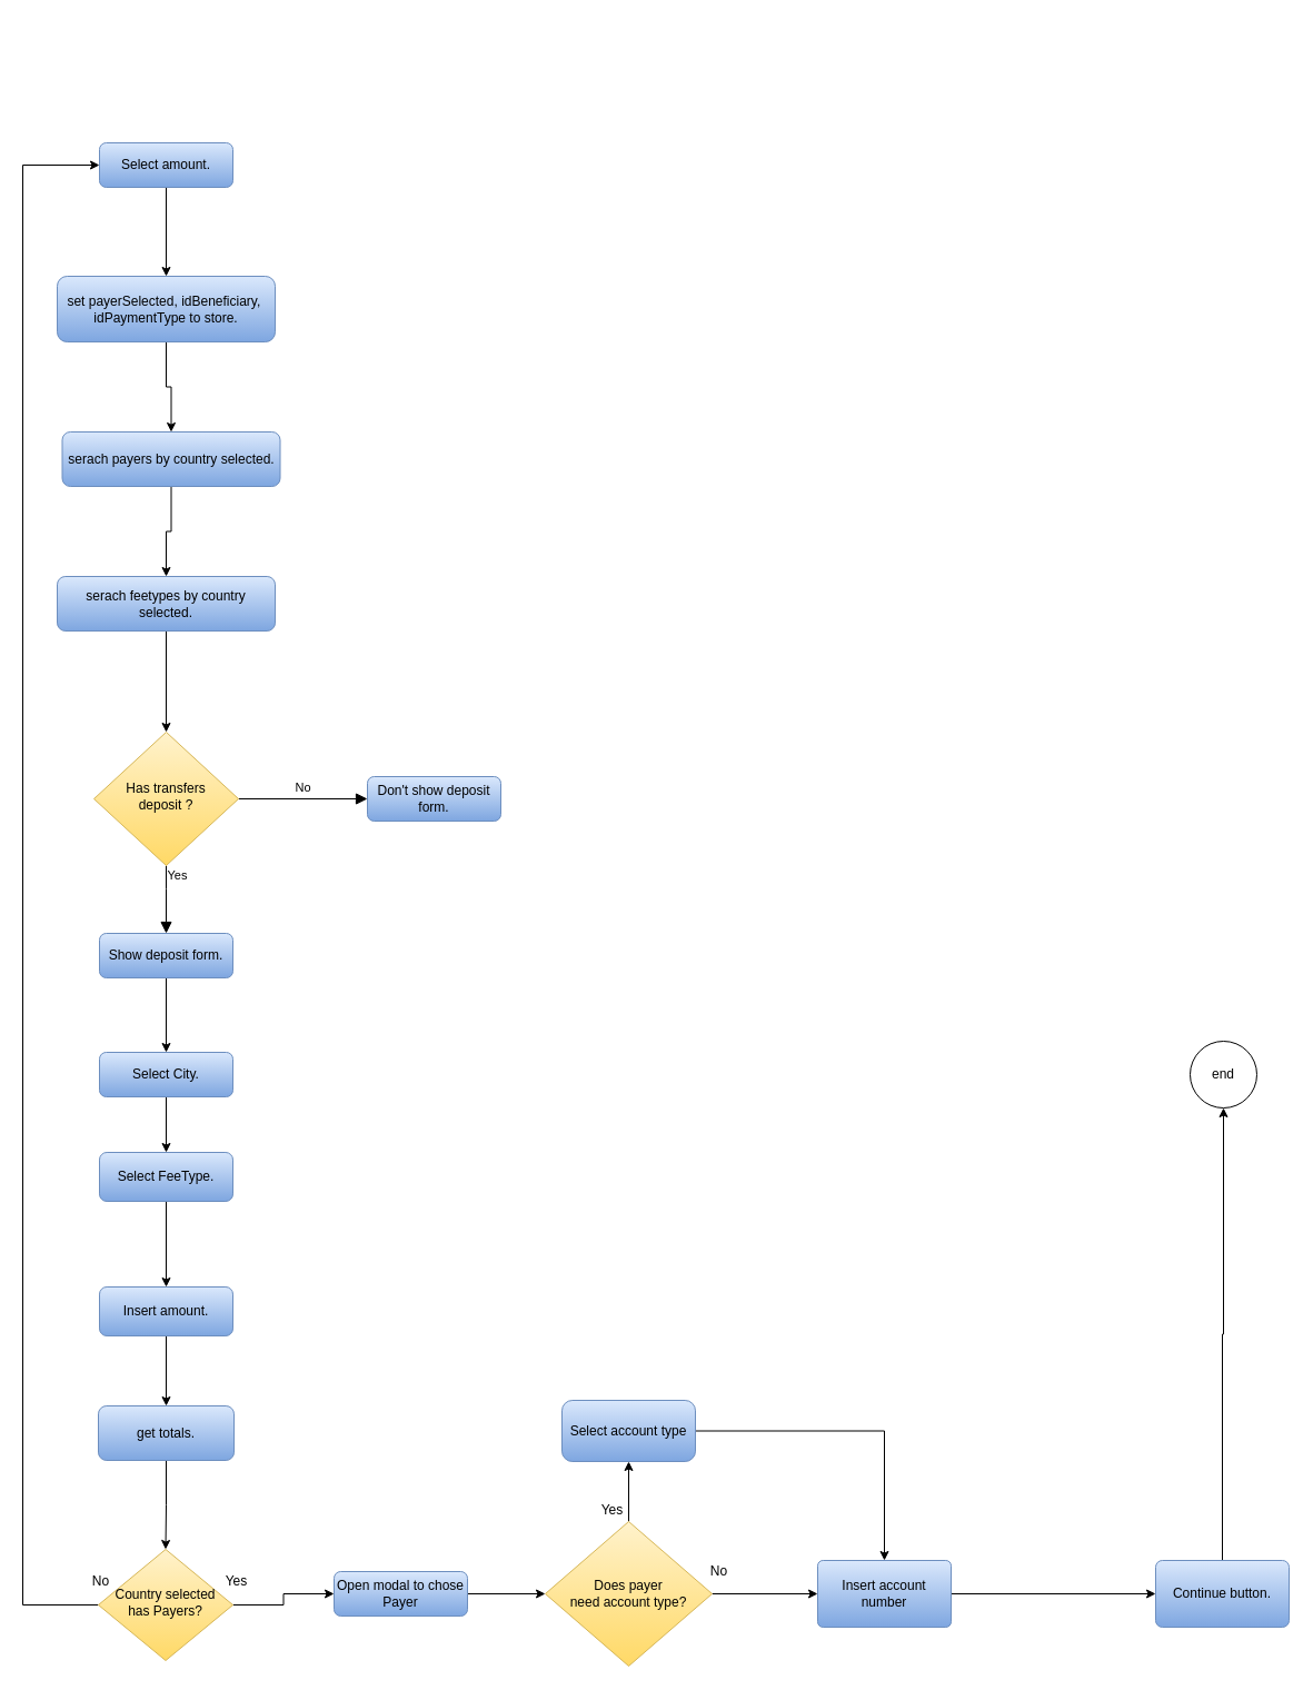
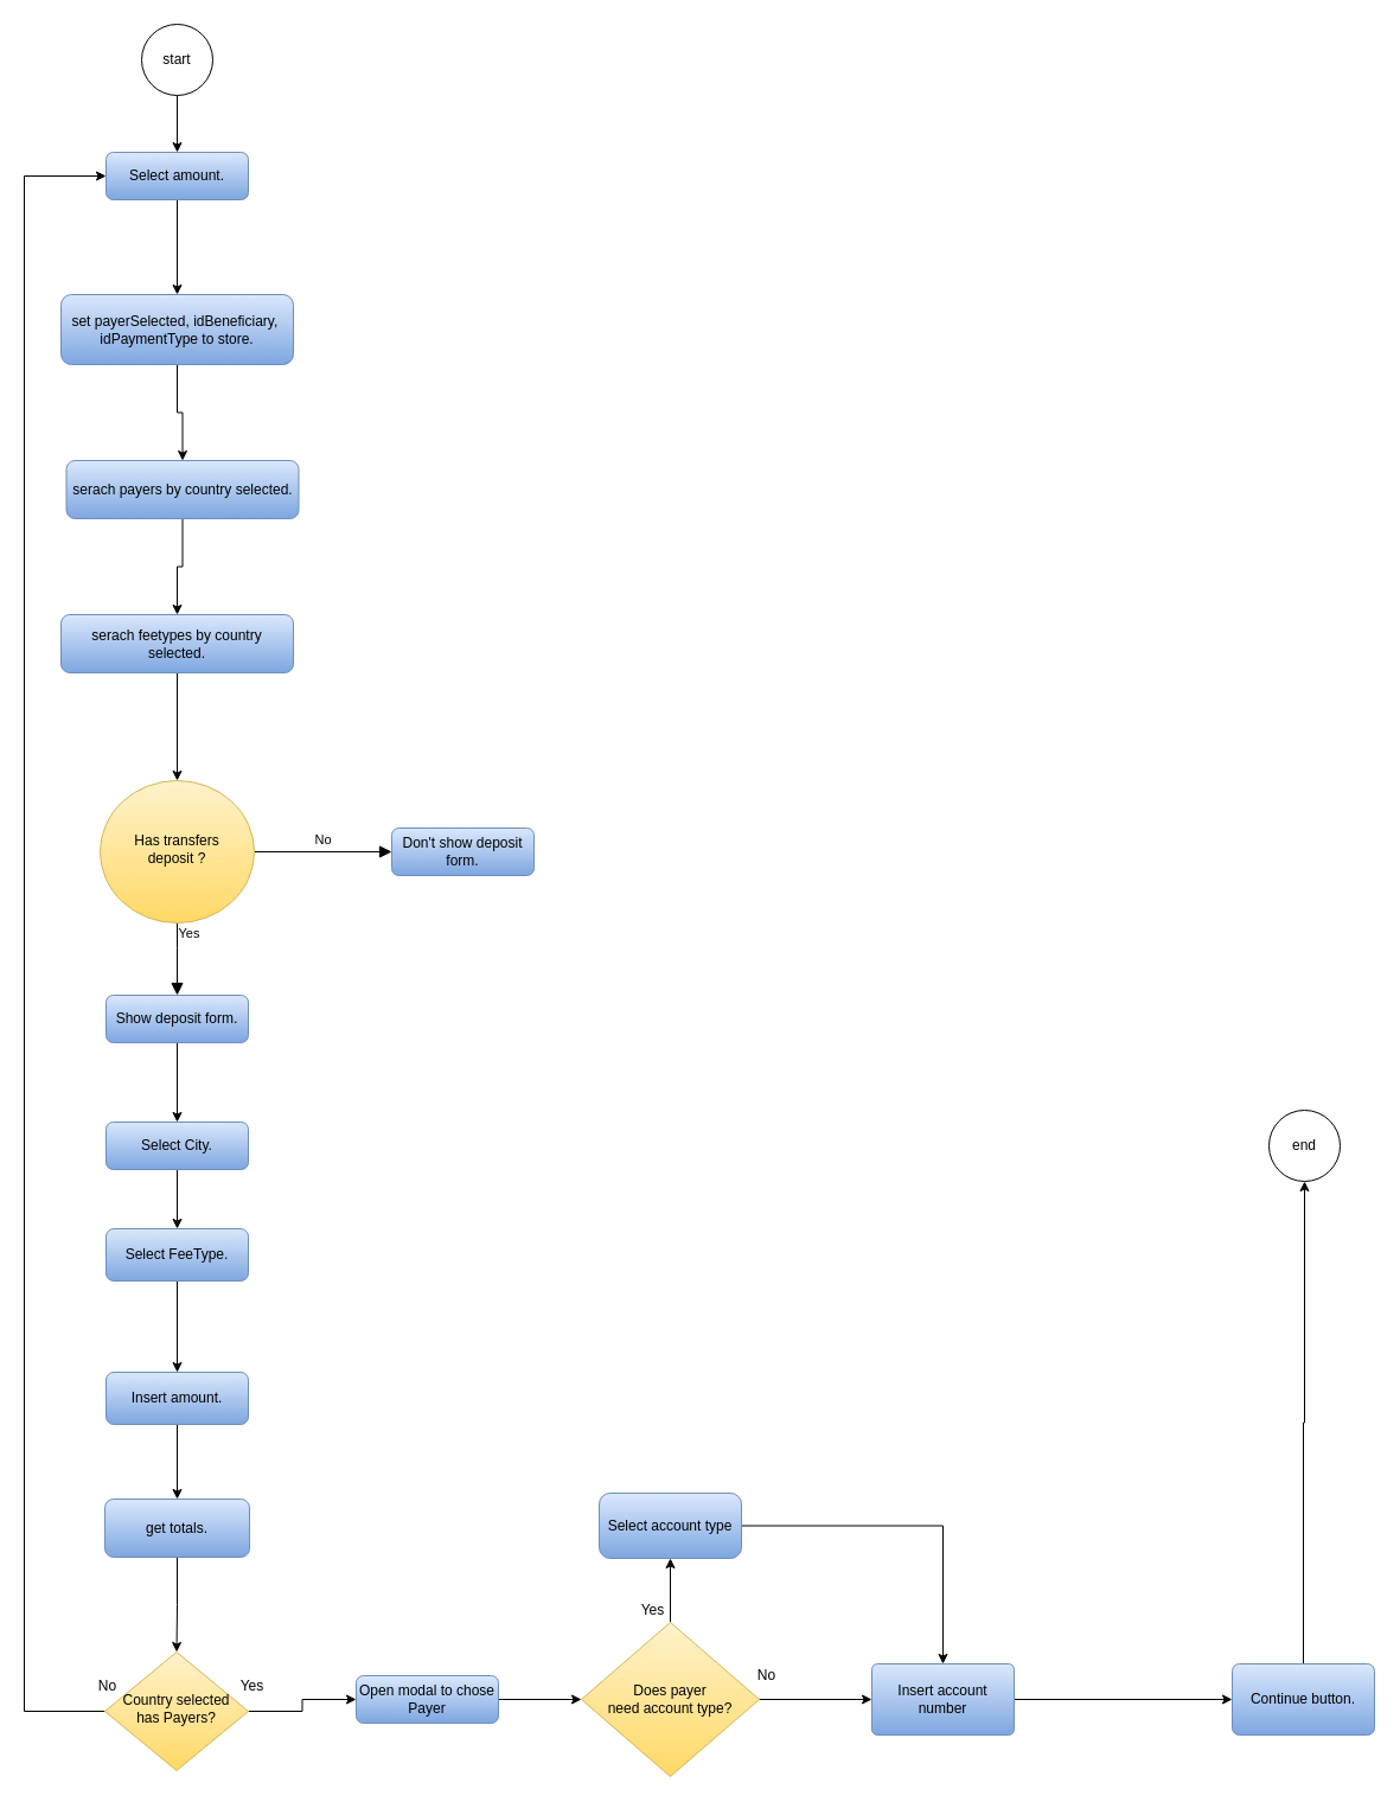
  <mxCell id="0" />
  <mxCell id="1" parent="0" />
  <mxCell id="2" style="edgeStyle=orthogonalEdgeStyle;rounded=0;orthogonalLoop=1;jettySize=auto;html=1;" edge="1" parent="1" source="3" target="36"><mxGeometry relative="1" as="geometry" /></mxCell>
  <mxCell id="3" value="Select amount." style="rounded=1;whiteSpace=wrap;html=1;fontSize=12;glass=0;strokeWidth=1;shadow=0;fillColor=#dae8fc;gradientColor=#7ea6e0;strokeColor=#6c8ebf;" parent="1" vertex="1"><mxGeometry x="89" y="128" width="120" height="40" as="geometry" /></mxCell>
  <mxCell id="4" value="Yes" style="rounded=0;html=1;jettySize=auto;orthogonalLoop=1;fontSize=11;endArrow=block;endFill=1;endSize=8;strokeWidth=1;shadow=0;labelBackgroundColor=none;edgeStyle=orthogonalEdgeStyle;entryX=0.5;entryY=0;entryDx=0;entryDy=0;" parent="1" source="6" target="34" edge="1"><mxGeometry x="-0.7" y="10" relative="1" as="geometry"><mxPoint as="offset" /><mxPoint x="149" y="809" as="targetPoint" /><Array as="points"><mxPoint x="149" y="799" /><mxPoint x="149" y="799" /></Array></mxGeometry></mxCell>
  <mxCell id="5" value="No" style="edgeStyle=orthogonalEdgeStyle;rounded=0;html=1;jettySize=auto;orthogonalLoop=1;fontSize=11;endArrow=block;endFill=1;endSize=8;strokeWidth=1;shadow=0;labelBackgroundColor=none;" parent="1" source="6" target="7" edge="1"><mxGeometry y="10" relative="1" as="geometry"><mxPoint as="offset" /></mxGeometry></mxCell>
- <mxCell id="6" value="Has transfers &lt;br&gt;deposit ?" style="rhombus;whiteSpace=wrap;html=1;shadow=0;fontFamily=Helvetica;fontSize=12;align=center;strokeWidth=1;spacing=6;spacingTop=-4;fillColor=#fff2cc;gradientColor=#ffd966;strokeColor=#d6b656;" parent="1" vertex="1"><mxGeometry x="84" y="658" width="130" height="120" as="geometry" /></mxCell>
+ <mxCell id="6" value="Has transfers &lt;br&gt;deposit ?" style="ellipse;whiteSpace=wrap;html=1;shadow=0;fontFamily=Helvetica;fontSize=12;align=center;strokeWidth=1;spacing=6;spacingTop=-4;fillColor=#fff2cc;gradientColor=#ffd966;strokeColor=#d6b656;" parent="1" vertex="1"><mxGeometry x="84" y="658" width="130" height="120" as="geometry" /></mxCell>
  <mxCell id="7" value="Don't show deposit form." style="rounded=1;whiteSpace=wrap;html=1;fontSize=12;glass=0;strokeWidth=1;shadow=0;fillColor=#dae8fc;gradientColor=#7ea6e0;strokeColor=#6c8ebf;" parent="1" vertex="1"><mxGeometry x="330" y="698" width="120" height="40" as="geometry" /></mxCell>
  <mxCell id="8" style="edgeStyle=orthogonalEdgeStyle;rounded=0;orthogonalLoop=1;jettySize=auto;html=1;entryX=0;entryY=0.5;entryDx=0;entryDy=0;" edge="1" parent="1" source="10" target="12"><mxGeometry relative="1" as="geometry" /></mxCell>
  <mxCell id="9" style="edgeStyle=orthogonalEdgeStyle;rounded=0;orthogonalLoop=1;jettySize=auto;html=1;entryX=0;entryY=0.5;entryDx=0;entryDy=0;exitX=0;exitY=0.5;exitDx=0;exitDy=0;" edge="1" parent="1" source="10" target="3"><mxGeometry relative="1" as="geometry"><mxPoint x="150" y="828" as="targetPoint" /><Array as="points"><mxPoint x="20" y="1443" /><mxPoint x="20" y="148" /></Array></mxGeometry></mxCell>
  <mxCell id="10" value="Country selected has Payers?" style="rhombus;whiteSpace=wrap;html=1;shadow=0;fontFamily=Helvetica;fontSize=12;align=center;strokeWidth=1;spacing=6;spacingTop=-4;fillColor=#fff2cc;gradientColor=#ffd966;strokeColor=#d6b656;" parent="1" vertex="1"><mxGeometry x="88" y="1393" width="121" height="100" as="geometry" /></mxCell>
  <mxCell id="11" value="" style="edgeStyle=orthogonalEdgeStyle;rounded=0;orthogonalLoop=1;jettySize=auto;html=1;" edge="1" parent="1" source="12" target="23"><mxGeometry relative="1" as="geometry" /></mxCell>
  <mxCell id="12" value="Open modal to chose Payer" style="rounded=1;whiteSpace=wrap;html=1;fontSize=12;glass=0;strokeWidth=1;shadow=0;fillColor=#dae8fc;gradientColor=#7ea6e0;strokeColor=#6c8ebf;" parent="1" vertex="1"><mxGeometry x="300" y="1413" width="120" height="40" as="geometry" /></mxCell>
  <mxCell id="13" value="" style="edgeStyle=orthogonalEdgeStyle;rounded=0;orthogonalLoop=1;jettySize=auto;html=1;" edge="1" parent="1" source="14" target="16"><mxGeometry relative="1" as="geometry" /></mxCell>
  <mxCell id="14" value="Select City." style="rounded=1;whiteSpace=wrap;html=1;fillColor=#dae8fc;gradientColor=#7ea6e0;strokeColor=#6c8ebf;" vertex="1" parent="1"><mxGeometry x="89" y="946" width="120" height="40" as="geometry" /></mxCell>
  <mxCell id="15" value="" style="edgeStyle=orthogonalEdgeStyle;rounded=0;orthogonalLoop=1;jettySize=auto;html=1;" edge="1" parent="1" source="16" target="18"><mxGeometry relative="1" as="geometry" /></mxCell>
  <mxCell id="16" value="Select FeeType." style="whiteSpace=wrap;html=1;rounded=1;fillColor=#dae8fc;gradientColor=#7ea6e0;strokeColor=#6c8ebf;" vertex="1" parent="1"><mxGeometry x="89" y="1036" width="120" height="44" as="geometry" /></mxCell>
  <mxCell id="17" style="edgeStyle=orthogonalEdgeStyle;rounded=0;orthogonalLoop=1;jettySize=auto;html=1;entryX=0.5;entryY=0;entryDx=0;entryDy=0;" edge="1" parent="1" source="18" target="42"><mxGeometry relative="1" as="geometry" /></mxCell>
  <mxCell id="18" value="Insert amount." style="whiteSpace=wrap;html=1;rounded=1;fillColor=#dae8fc;gradientColor=#7ea6e0;strokeColor=#6c8ebf;" vertex="1" parent="1"><mxGeometry x="89" y="1157" width="120" height="44" as="geometry" /></mxCell>
  <mxCell id="19" value="Yes" style="text;html=1;align=center;verticalAlign=middle;resizable=0;points=[];autosize=1;strokeColor=none;fillColor=none;" vertex="1" parent="1"><mxGeometry x="192" y="1407" width="40" height="30" as="geometry" /></mxCell>
  <mxCell id="20" value="No" style="text;html=1;align=center;verticalAlign=middle;resizable=0;points=[];autosize=1;strokeColor=none;fillColor=none;" vertex="1" parent="1"><mxGeometry x="70" y="1407" width="40" height="30" as="geometry" /></mxCell>
  <mxCell id="21" value="" style="edgeStyle=orthogonalEdgeStyle;rounded=0;orthogonalLoop=1;jettySize=auto;html=1;exitX=0.5;exitY=0;exitDx=0;exitDy=0;" edge="1" parent="1" source="23" target="28"><mxGeometry relative="1" as="geometry"><mxPoint x="550.059" y="1343" as="sourcePoint" /></mxGeometry></mxCell>
  <mxCell id="22" value="" style="edgeStyle=orthogonalEdgeStyle;rounded=0;orthogonalLoop=1;jettySize=auto;html=1;" edge="1" parent="1" source="23" target="30"><mxGeometry relative="1" as="geometry" /></mxCell>
  <mxCell id="23" value="&lt;div&gt;Does payer&lt;/div&gt;&lt;div&gt;need account type?&lt;/div&gt;" style="rhombus;whiteSpace=wrap;html=1;rounded=1;glass=0;strokeWidth=1;shadow=0;arcSize=0;fillColor=#fff2cc;gradientColor=#ffd966;strokeColor=#d6b656;" vertex="1" parent="1"><mxGeometry x="490" y="1368" width="150" height="130" as="geometry" /></mxCell>
+ <mxCell id="24" style="edgeStyle=orthogonalEdgeStyle;rounded=0;orthogonalLoop=1;jettySize=auto;html=1;" edge="1" parent="1" source="25" target="3"><mxGeometry relative="1" as="geometry" /></mxCell>
+ <mxCell id="25" value="start" style="ellipse;whiteSpace=wrap;html=1;aspect=fixed;" vertex="1" parent="1"><mxGeometry x="119" y="20" width="60" height="60" as="geometry" /></mxCell>
  <mxCell id="26" value="end" style="ellipse;whiteSpace=wrap;html=1;aspect=fixed;" vertex="1" parent="1"><mxGeometry x="1070" y="936" width="60" height="60" as="geometry" /></mxCell>
  <mxCell id="27" style="edgeStyle=orthogonalEdgeStyle;rounded=0;orthogonalLoop=1;jettySize=auto;html=1;entryX=0.5;entryY=0;entryDx=0;entryDy=0;" edge="1" parent="1" source="28" target="30"><mxGeometry relative="1" as="geometry" /></mxCell>
  <mxCell id="28" value="Select account type" style="whiteSpace=wrap;html=1;rounded=1;glass=0;strokeWidth=1;shadow=0;arcSize=17;fillColor=#dae8fc;gradientColor=#7ea6e0;strokeColor=#6c8ebf;" vertex="1" parent="1"><mxGeometry x="505" y="1259" width="120" height="55" as="geometry" /></mxCell>
  <mxCell id="29" style="edgeStyle=orthogonalEdgeStyle;rounded=0;orthogonalLoop=1;jettySize=auto;html=1;" edge="1" parent="1" source="30" target="44"><mxGeometry relative="1" as="geometry" /></mxCell>
  <mxCell id="30" value="Insert account number" style="whiteSpace=wrap;html=1;rounded=1;glass=0;strokeWidth=1;shadow=0;arcSize=8;fillColor=#dae8fc;gradientColor=#7ea6e0;strokeColor=#6c8ebf;" vertex="1" parent="1"><mxGeometry x="735" y="1403" width="120" height="60" as="geometry" /></mxCell>
  <mxCell id="31" value="No" style="text;html=1;align=center;verticalAlign=middle;resizable=0;points=[];autosize=1;strokeColor=none;fillColor=none;" vertex="1" parent="1"><mxGeometry x="626" y="1398" width="40" height="30" as="geometry" /></mxCell>
  <mxCell id="32" value="Yes" style="text;html=1;align=center;verticalAlign=middle;resizable=0;points=[];autosize=1;strokeColor=none;fillColor=none;" vertex="1" parent="1"><mxGeometry x="530" y="1343" width="40" height="30" as="geometry" /></mxCell>
  <mxCell id="33" style="edgeStyle=orthogonalEdgeStyle;rounded=0;orthogonalLoop=1;jettySize=auto;html=1;entryX=0.5;entryY=0;entryDx=0;entryDy=0;" edge="1" parent="1" source="34" target="14"><mxGeometry relative="1" as="geometry" /></mxCell>
  <mxCell id="34" value="Show deposit form." style="rounded=1;whiteSpace=wrap;html=1;fontSize=12;glass=0;strokeWidth=1;shadow=0;fillColor=#dae8fc;gradientColor=#7ea6e0;strokeColor=#6c8ebf;" vertex="1" parent="1"><mxGeometry x="89" y="839" width="120" height="40" as="geometry" /></mxCell>
  <mxCell id="35" style="edgeStyle=orthogonalEdgeStyle;rounded=0;orthogonalLoop=1;jettySize=auto;html=1;" edge="1" parent="1" source="36" target="38"><mxGeometry relative="1" as="geometry" /></mxCell>
  <mxCell id="36" value="set payerSelected,&amp;nbsp;&lt;span style=&quot;background-color: initial;&quot;&gt;idBeneficiary,&amp;nbsp;&lt;br&gt;&lt;/span&gt;&lt;span style=&quot;background-color: initial;&quot;&gt;idPaymentType to store.&lt;/span&gt;&lt;span style=&quot;background-color: initial;&quot;&gt;&lt;br&gt;&lt;/span&gt;" style="rounded=1;whiteSpace=wrap;html=1;fontSize=12;glass=0;strokeWidth=1;shadow=0;fillColor=#dae8fc;gradientColor=#7ea6e0;strokeColor=#6c8ebf;" vertex="1" parent="1"><mxGeometry x="51" y="248" width="196" height="59" as="geometry" /></mxCell>
  <mxCell id="37" style="edgeStyle=orthogonalEdgeStyle;rounded=0;orthogonalLoop=1;jettySize=auto;html=1;" edge="1" parent="1" source="38" target="40"><mxGeometry relative="1" as="geometry" /></mxCell>
  <mxCell id="38" value="&lt;span style=&quot;background-color: initial;&quot;&gt;serach payers by country selected.&lt;br&gt;&lt;/span&gt;" style="rounded=1;whiteSpace=wrap;html=1;fontSize=12;glass=0;strokeWidth=1;shadow=0;fillColor=#dae8fc;gradientColor=#7ea6e0;strokeColor=#6c8ebf;" vertex="1" parent="1"><mxGeometry x="55.5" y="388" width="196" height="49" as="geometry" /></mxCell>
  <mxCell id="39" style="edgeStyle=orthogonalEdgeStyle;rounded=0;orthogonalLoop=1;jettySize=auto;html=1;" edge="1" parent="1" source="40" target="6"><mxGeometry relative="1" as="geometry" /></mxCell>
  <mxCell id="40" value="&lt;span style=&quot;background-color: initial;&quot;&gt;serach feetypes by country selected.&lt;br&gt;&lt;/span&gt;" style="rounded=1;whiteSpace=wrap;html=1;fontSize=12;glass=0;strokeWidth=1;shadow=0;fillColor=#dae8fc;gradientColor=#7ea6e0;strokeColor=#6c8ebf;" vertex="1" parent="1"><mxGeometry x="51" y="518" width="196" height="49" as="geometry" /></mxCell>
  <mxCell id="41" style="edgeStyle=orthogonalEdgeStyle;rounded=0;orthogonalLoop=1;jettySize=auto;html=1;" edge="1" parent="1" source="42" target="10"><mxGeometry relative="1" as="geometry" /></mxCell>
  <mxCell id="42" value="&lt;span style=&quot;background-color: initial;&quot;&gt;get totals.&lt;br&gt;&lt;/span&gt;" style="rounded=1;whiteSpace=wrap;html=1;fontSize=12;glass=0;strokeWidth=1;shadow=0;fillColor=#dae8fc;gradientColor=#7ea6e0;strokeColor=#6c8ebf;" vertex="1" parent="1"><mxGeometry x="88" y="1264" width="122" height="49" as="geometry" /></mxCell>
  <mxCell id="43" style="edgeStyle=orthogonalEdgeStyle;rounded=0;orthogonalLoop=1;jettySize=auto;html=1;entryX=0.5;entryY=1;entryDx=0;entryDy=0;" edge="1" parent="1" source="44" target="26"><mxGeometry relative="1" as="geometry" /></mxCell>
  <mxCell id="44" value="Continue button." style="whiteSpace=wrap;html=1;rounded=1;glass=0;strokeWidth=1;shadow=0;arcSize=10;fillColor=#dae8fc;gradientColor=#7ea6e0;strokeColor=#6c8ebf;" vertex="1" parent="1"><mxGeometry x="1039" y="1403" width="120" height="60" as="geometry" /></mxCell>
